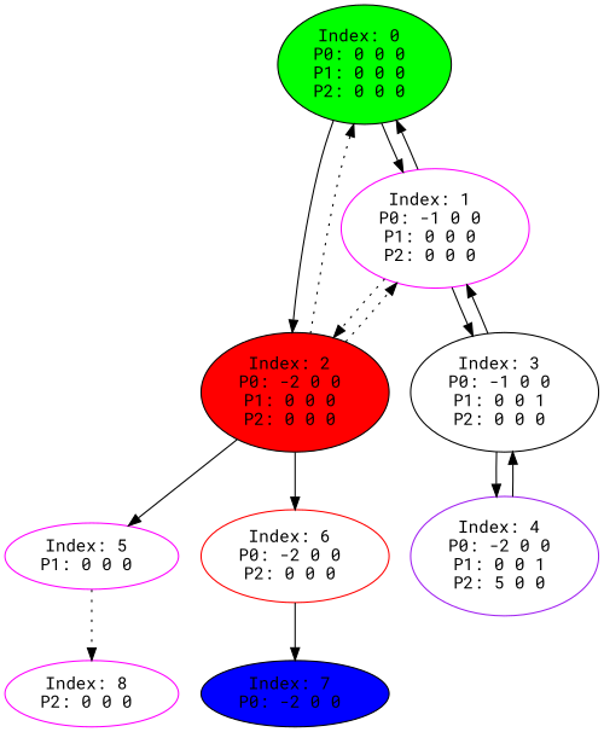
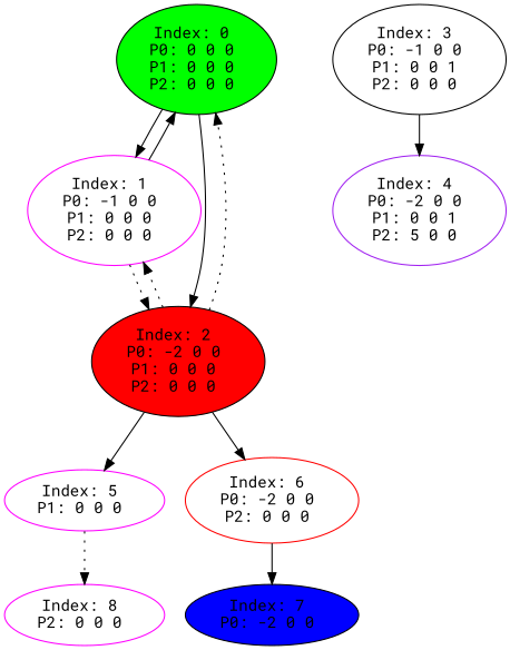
  digraph {
    color=black
    fontname="Roboto Mono"
    node [fontname="Roboto Mono"]
    edge [fontname="Roboto Mono" style=solid]
    n1 [fillcolor=green label="Index: 0 \nP0: 0 0 0 \nP1: 0 0 0 \nP2: 0 0 0 \n" style=filled]
    n2 [color=fuchsia label="Index: 1 \nP0: -1 0 0 \nP1: 0 0 0 \nP2: 0 0 0 \n"]
    n3 [fillcolor=red label="Index: 2 \nP0: -2 0 0 \nP1: 0 0 0 \nP2: 0 0 0 \n" style=filled]
    n4 [label="Index: 3 \nP0: -1 0 0 \nP1: 0 0 1 \nP2: 0 0 0 \n"]
    n5 [color=fuchsia label="Index: 5 \nP1: 0 0 0 \n"]
    n6 [color=red label="Index: 6 \nP0: -2 0 0 \nP2: 0 0 0 \n"]
    n7 [color=purple label="Index: 4 \nP0: -2 0 0 \nP1: 0 0 1 \nP2: 5 0 0 \n"]
    n8 [color=fuchsia label="Index: 8 \nP2: 0 0 0 \n"]
    n9 [fillcolor=blue label="Index: 7 \nP0: -2 0 0 \n" style=filled]
    n1 -> n2
    n1 -> n3
    n2 -> n1
    n2 -> n3 [style=dotted]
-   n2 -> n4
    n3 -> n1 [style=dotted]
    n3 -> n2 [style=dotted]
    n3 -> n5
    n3 -> n6
-   n4 -> n2
    n4 -> n7
    n5 -> n8 [style=dotted]
    n6 -> n9
-   n7 -> n4
  }
